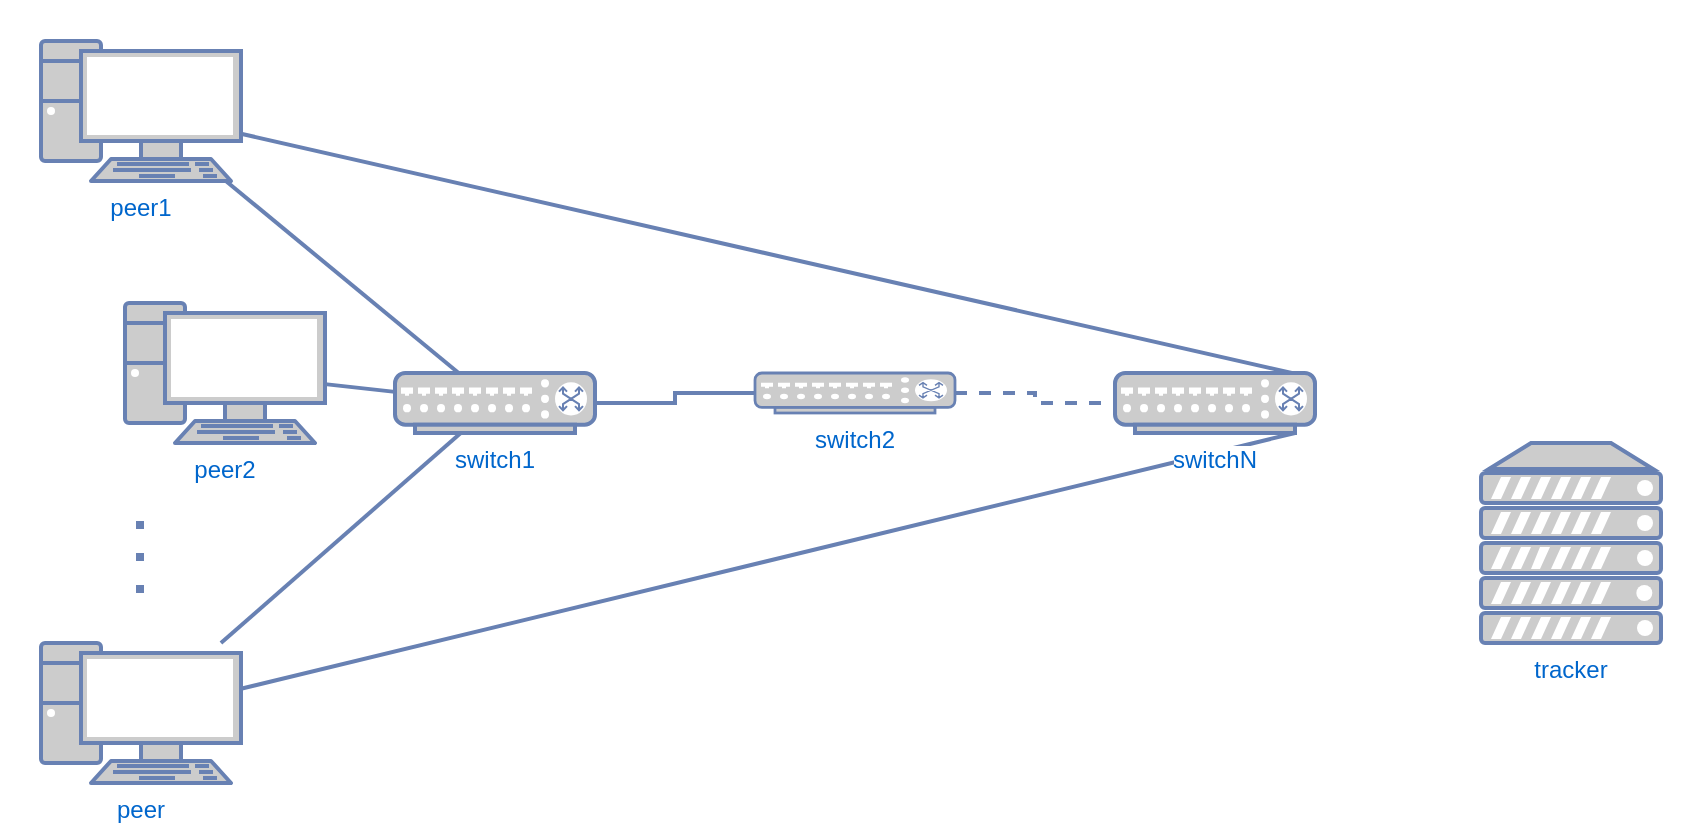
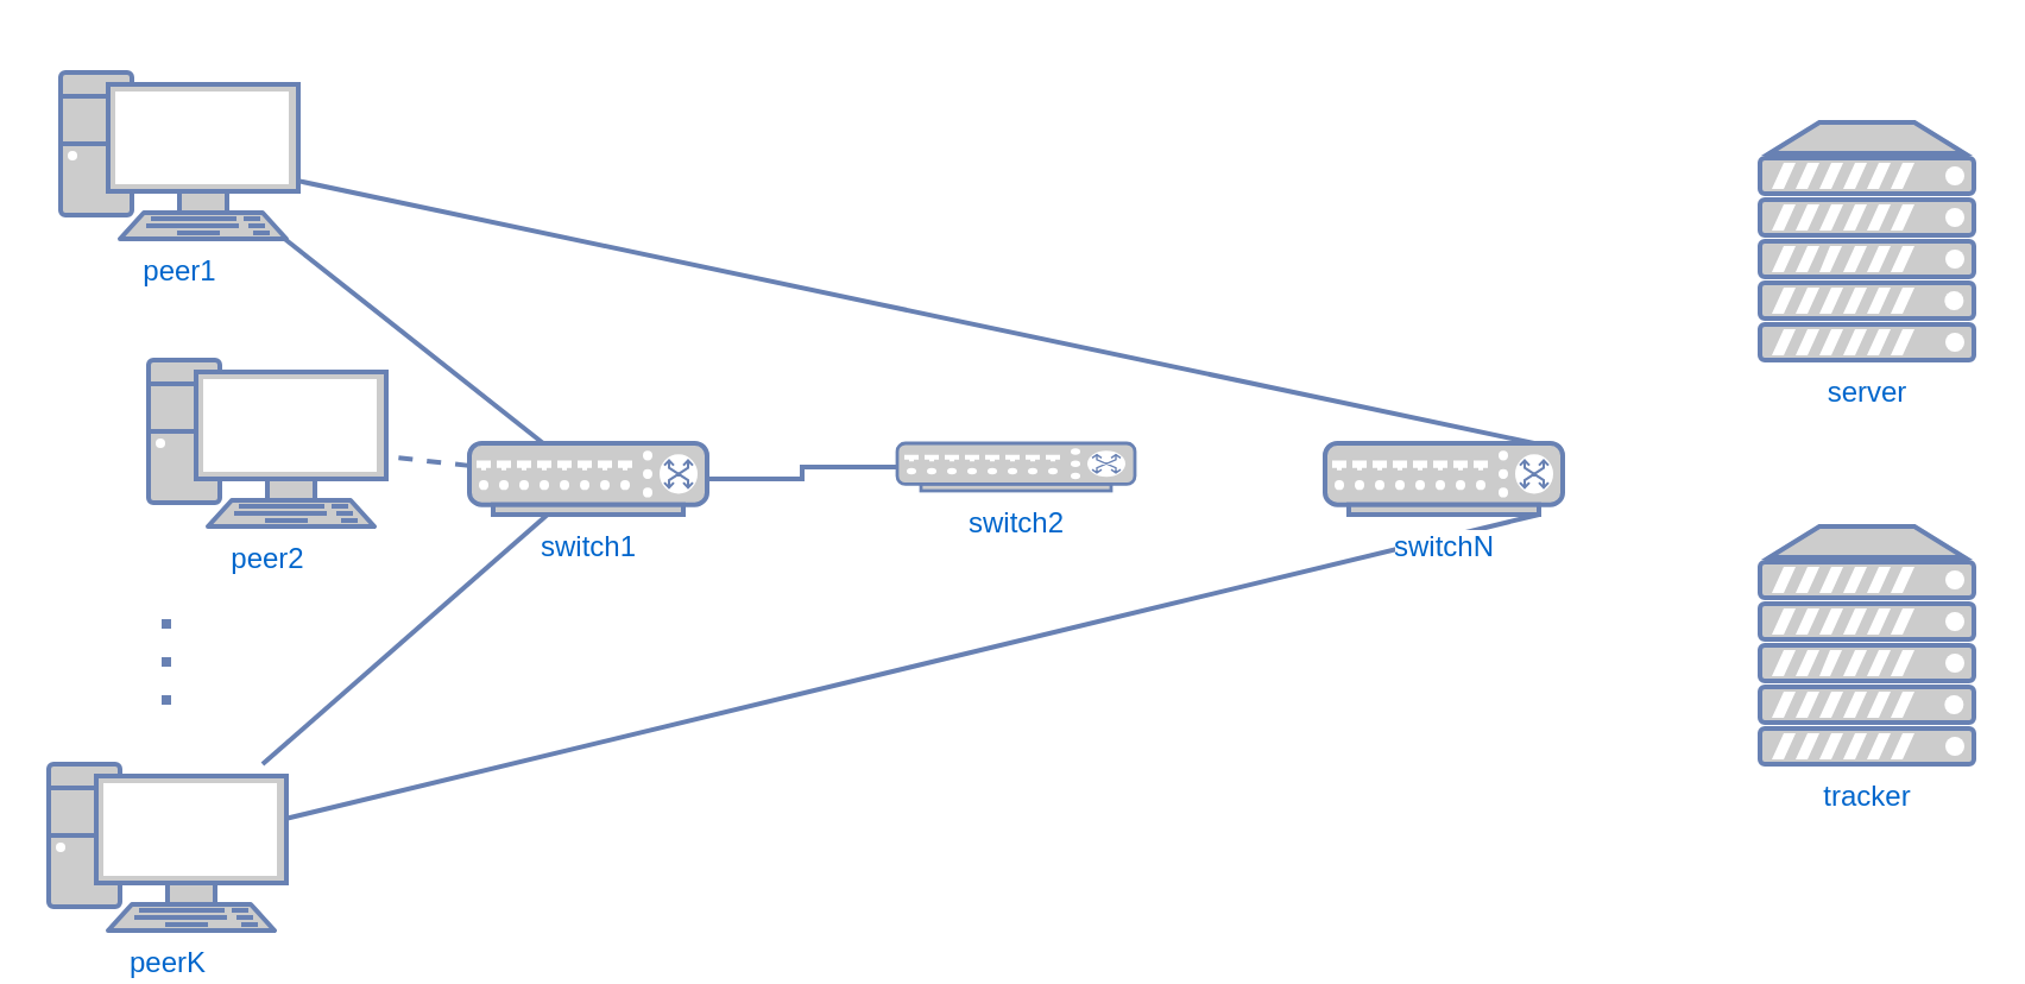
  <mxCell id="0" />
  <mxCell id="1" parent="0" />
+ <mxCell id="2" value="server" style="fontColor=#0066CC;verticalAlign=top;verticalLabelPosition=bottom;labelPosition=center;align=center;html=1;fillColor=#CCCCCC;strokeColor=#6881B3;gradientColor=none;gradientDirection=north;strokeWidth=2;shape=mxgraph.networks.server;rounded=1;shadow=0;comic=0;labelBackgroundColor=#ffffff;" parent="1" vertex="1"><mxGeometry x="740" y="51" width="90" height="100" as="geometry" /></mxCell>
  <mxCell id="3" style="edgeStyle=none;html=1;labelBackgroundColor=none;endArrow=none;strokeWidth=2;fontFamily=Verdana;fontSize=28;fontColor=#0066CC;rounded=0;strokeColor=#6881B3;" parent="1" source="9" target="10" edge="1"><mxGeometry relative="1" as="geometry" /></mxCell>
  <mxCell id="4" style="edgeStyle=none;html=1;labelBackgroundColor=none;endArrow=none;strokeWidth=2;fontFamily=Verdana;fontSize=28;fontColor=#0066CC;rounded=0;strokeColor=#6881B3;" parent="1" source="9" target="11" edge="1"><mxGeometry relative="1" as="geometry" /></mxCell>
  <mxCell id="5" style="edgeStyle=none;html=1;labelBackgroundColor=none;endArrow=none;strokeWidth=2;fontFamily=Verdana;fontSize=28;fontColor=#0066CC;rounded=0;strokeColor=#6881B3;exitX=0.9;exitY=1;exitDx=0;exitDy=0;exitPerimeter=0;" parent="1" source="17" target="11" edge="1"><mxGeometry relative="1" as="geometry"><mxPoint x="387" y="243.529" as="targetPoint" /></mxGeometry></mxCell>
- <mxCell id="6" style="edgeStyle=none;html=1;labelBackgroundColor=none;endArrow=none;strokeWidth=2;fontFamily=Verdana;fontSize=28;fontColor=#0066CC;rounded=0;strokeColor=#6881B3;" parent="1" source="9" target="12" edge="1"><mxGeometry relative="1" as="geometry" /></mxCell>
+ <mxCell id="6" style="edgeStyle=none;html=1;labelBackgroundColor=none;endArrow=none;strokeWidth=2;fontFamily=Verdana;fontSize=28;fontColor=#0066CC;rounded=0;strokeColor=#6881B3;dashed=1;" parent="1" source="9" target="12" edge="1"><mxGeometry relative="1" as="geometry" /></mxCell>
  <mxCell id="7" style="edgeStyle=none;html=1;labelBackgroundColor=none;endArrow=none;strokeWidth=2;fontFamily=Verdana;fontSize=28;fontColor=#0066CC;rounded=0;strokeColor=#6881B3;exitX=0.95;exitY=0.05;exitDx=0;exitDy=0;exitPerimeter=0;" parent="1" source="17" target="10" edge="1"><mxGeometry relative="1" as="geometry" /></mxCell>
  <mxCell id="8" value="" style="edgeStyle=orthogonalEdgeStyle;rounded=0;orthogonalLoop=1;jettySize=auto;html=1;endArrow=none;endFill=0;strokeColor=#6881B3;strokeWidth=2;" parent="1" source="9" target="16" edge="1"><mxGeometry relative="1" as="geometry" /></mxCell>
  <mxCell id="9" value="switch1" style="fontColor=#0066CC;verticalAlign=top;verticalLabelPosition=bottom;labelPosition=center;align=center;html=1;fillColor=#CCCCCC;strokeColor=#6881B3;gradientColor=none;gradientDirection=north;strokeWidth=2;shape=mxgraph.networks.switch;rounded=1;shadow=0;comic=0;labelBackgroundColor=#ffffff;" parent="1" vertex="1"><mxGeometry x="197" y="186" width="100" height="30" as="geometry" /></mxCell>
- <mxCell id="10" value="peer1" style="fontColor=#0066CC;verticalAlign=top;verticalLabelPosition=bottom;labelPosition=center;align=center;html=1;fillColor=#CCCCCC;strokeColor=#6881B3;gradientColor=none;gradientDirection=north;strokeWidth=2;shape=mxgraph.networks.pc;rounded=1;shadow=0;comic=0;labelBackgroundColor=#ffffff;" parent="1" vertex="1"><mxGeometry x="20" y="20" width="100" height="70" as="geometry" /></mxCell>
- <mxCell id="11" value="peer" style="fontColor=#0066CC;verticalAlign=top;verticalLabelPosition=bottom;labelPosition=center;align=center;html=1;fillColor=#CCCCCC;strokeColor=#6881B3;gradientColor=none;gradientDirection=north;strokeWidth=2;shape=mxgraph.networks.pc;rounded=1;shadow=0;comic=0;labelBackgroundColor=#ffffff;" parent="1" vertex="1"><mxGeometry x="20" y="321" width="100" height="70" as="geometry" /></mxCell>
+ <mxCell id="10" value="peer1" style="fontColor=#0066CC;verticalAlign=top;verticalLabelPosition=bottom;labelPosition=center;align=center;html=1;fillColor=#CCCCCC;strokeColor=#6881B3;gradientColor=none;gradientDirection=north;strokeWidth=2;shape=mxgraph.networks.pc;rounded=1;shadow=0;comic=0;labelBackgroundColor=#ffffff;" parent="1" vertex="1"><mxGeometry x="25" y="30" width="100" height="70" as="geometry" /></mxCell>
+ <mxCell id="11" value="peerK" style="fontColor=#0066CC;verticalAlign=top;verticalLabelPosition=bottom;labelPosition=center;align=center;html=1;fillColor=#CCCCCC;strokeColor=#6881B3;gradientColor=none;gradientDirection=north;strokeWidth=2;shape=mxgraph.networks.pc;rounded=1;shadow=0;comic=0;labelBackgroundColor=#ffffff;" parent="1" vertex="1"><mxGeometry x="20" y="321" width="100" height="70" as="geometry" /></mxCell>
  <mxCell id="12" value="peer2" style="fontColor=#0066CC;verticalAlign=top;verticalLabelPosition=bottom;labelPosition=center;align=center;html=1;fillColor=#CCCCCC;strokeColor=#6881B3;gradientColor=none;gradientDirection=north;strokeWidth=2;shape=mxgraph.networks.pc;rounded=1;shadow=0;comic=0;labelBackgroundColor=#ffffff;" parent="1" vertex="1"><mxGeometry x="62" y="151" width="100" height="70" as="geometry" /></mxCell>
  <mxCell id="13" value="tracker" style="fontColor=#0066CC;verticalAlign=top;verticalLabelPosition=bottom;labelPosition=center;align=center;html=1;fillColor=#CCCCCC;strokeColor=#6881B3;gradientColor=none;gradientDirection=north;strokeWidth=2;shape=mxgraph.networks.server;rounded=1;shadow=0;comic=0;labelBackgroundColor=#ffffff;" parent="1" vertex="1"><mxGeometry x="740" y="221" width="90" height="100" as="geometry" /></mxCell>
  <mxCell id="14" value="" style="endArrow=none;dashed=1;html=1;dashPattern=1 3;strokeWidth=4;rounded=0;strokeColor=#6881B3;" parent="1" edge="1"><mxGeometry width="50" height="50" relative="1" as="geometry"><mxPoint x="69.5" y="296" as="sourcePoint" /><mxPoint x="69.5" y="256" as="targetPoint" /></mxGeometry></mxCell>
- <mxCell id="15" value="" style="edgeStyle=orthogonalEdgeStyle;rounded=0;orthogonalLoop=1;jettySize=auto;html=1;dashed=1;endArrow=none;endFill=0;strokeColor=#6881B3;strokeWidth=2;" parent="1" source="16" target="17" edge="1"><mxGeometry relative="1" as="geometry" /></mxCell>
  <mxCell id="16" value="switch2" style="fontColor=#0066CC;verticalAlign=top;verticalLabelPosition=bottom;labelPosition=center;align=center;html=1;fillColor=#CCCCCC;strokeColor=#6881B3;gradientColor=none;gradientDirection=north;strokeWidth=2;shape=mxgraph.networks.switch;rounded=1;shadow=0;comic=0;labelBackgroundColor=#ffffff;" parent="1" vertex="1"><mxGeometry x="377" y="186" width="100" height="20" as="geometry" /></mxCell>
  <mxCell id="17" value="switchN" style="fontColor=#0066CC;verticalAlign=top;verticalLabelPosition=bottom;labelPosition=center;align=center;html=1;fillColor=#CCCCCC;strokeColor=#6881B3;gradientColor=none;gradientDirection=north;strokeWidth=2;shape=mxgraph.networks.switch;rounded=1;shadow=0;comic=0;labelBackgroundColor=#ffffff;" parent="1" vertex="1"><mxGeometry x="557" y="186" width="100" height="30" as="geometry" /></mxCell>
